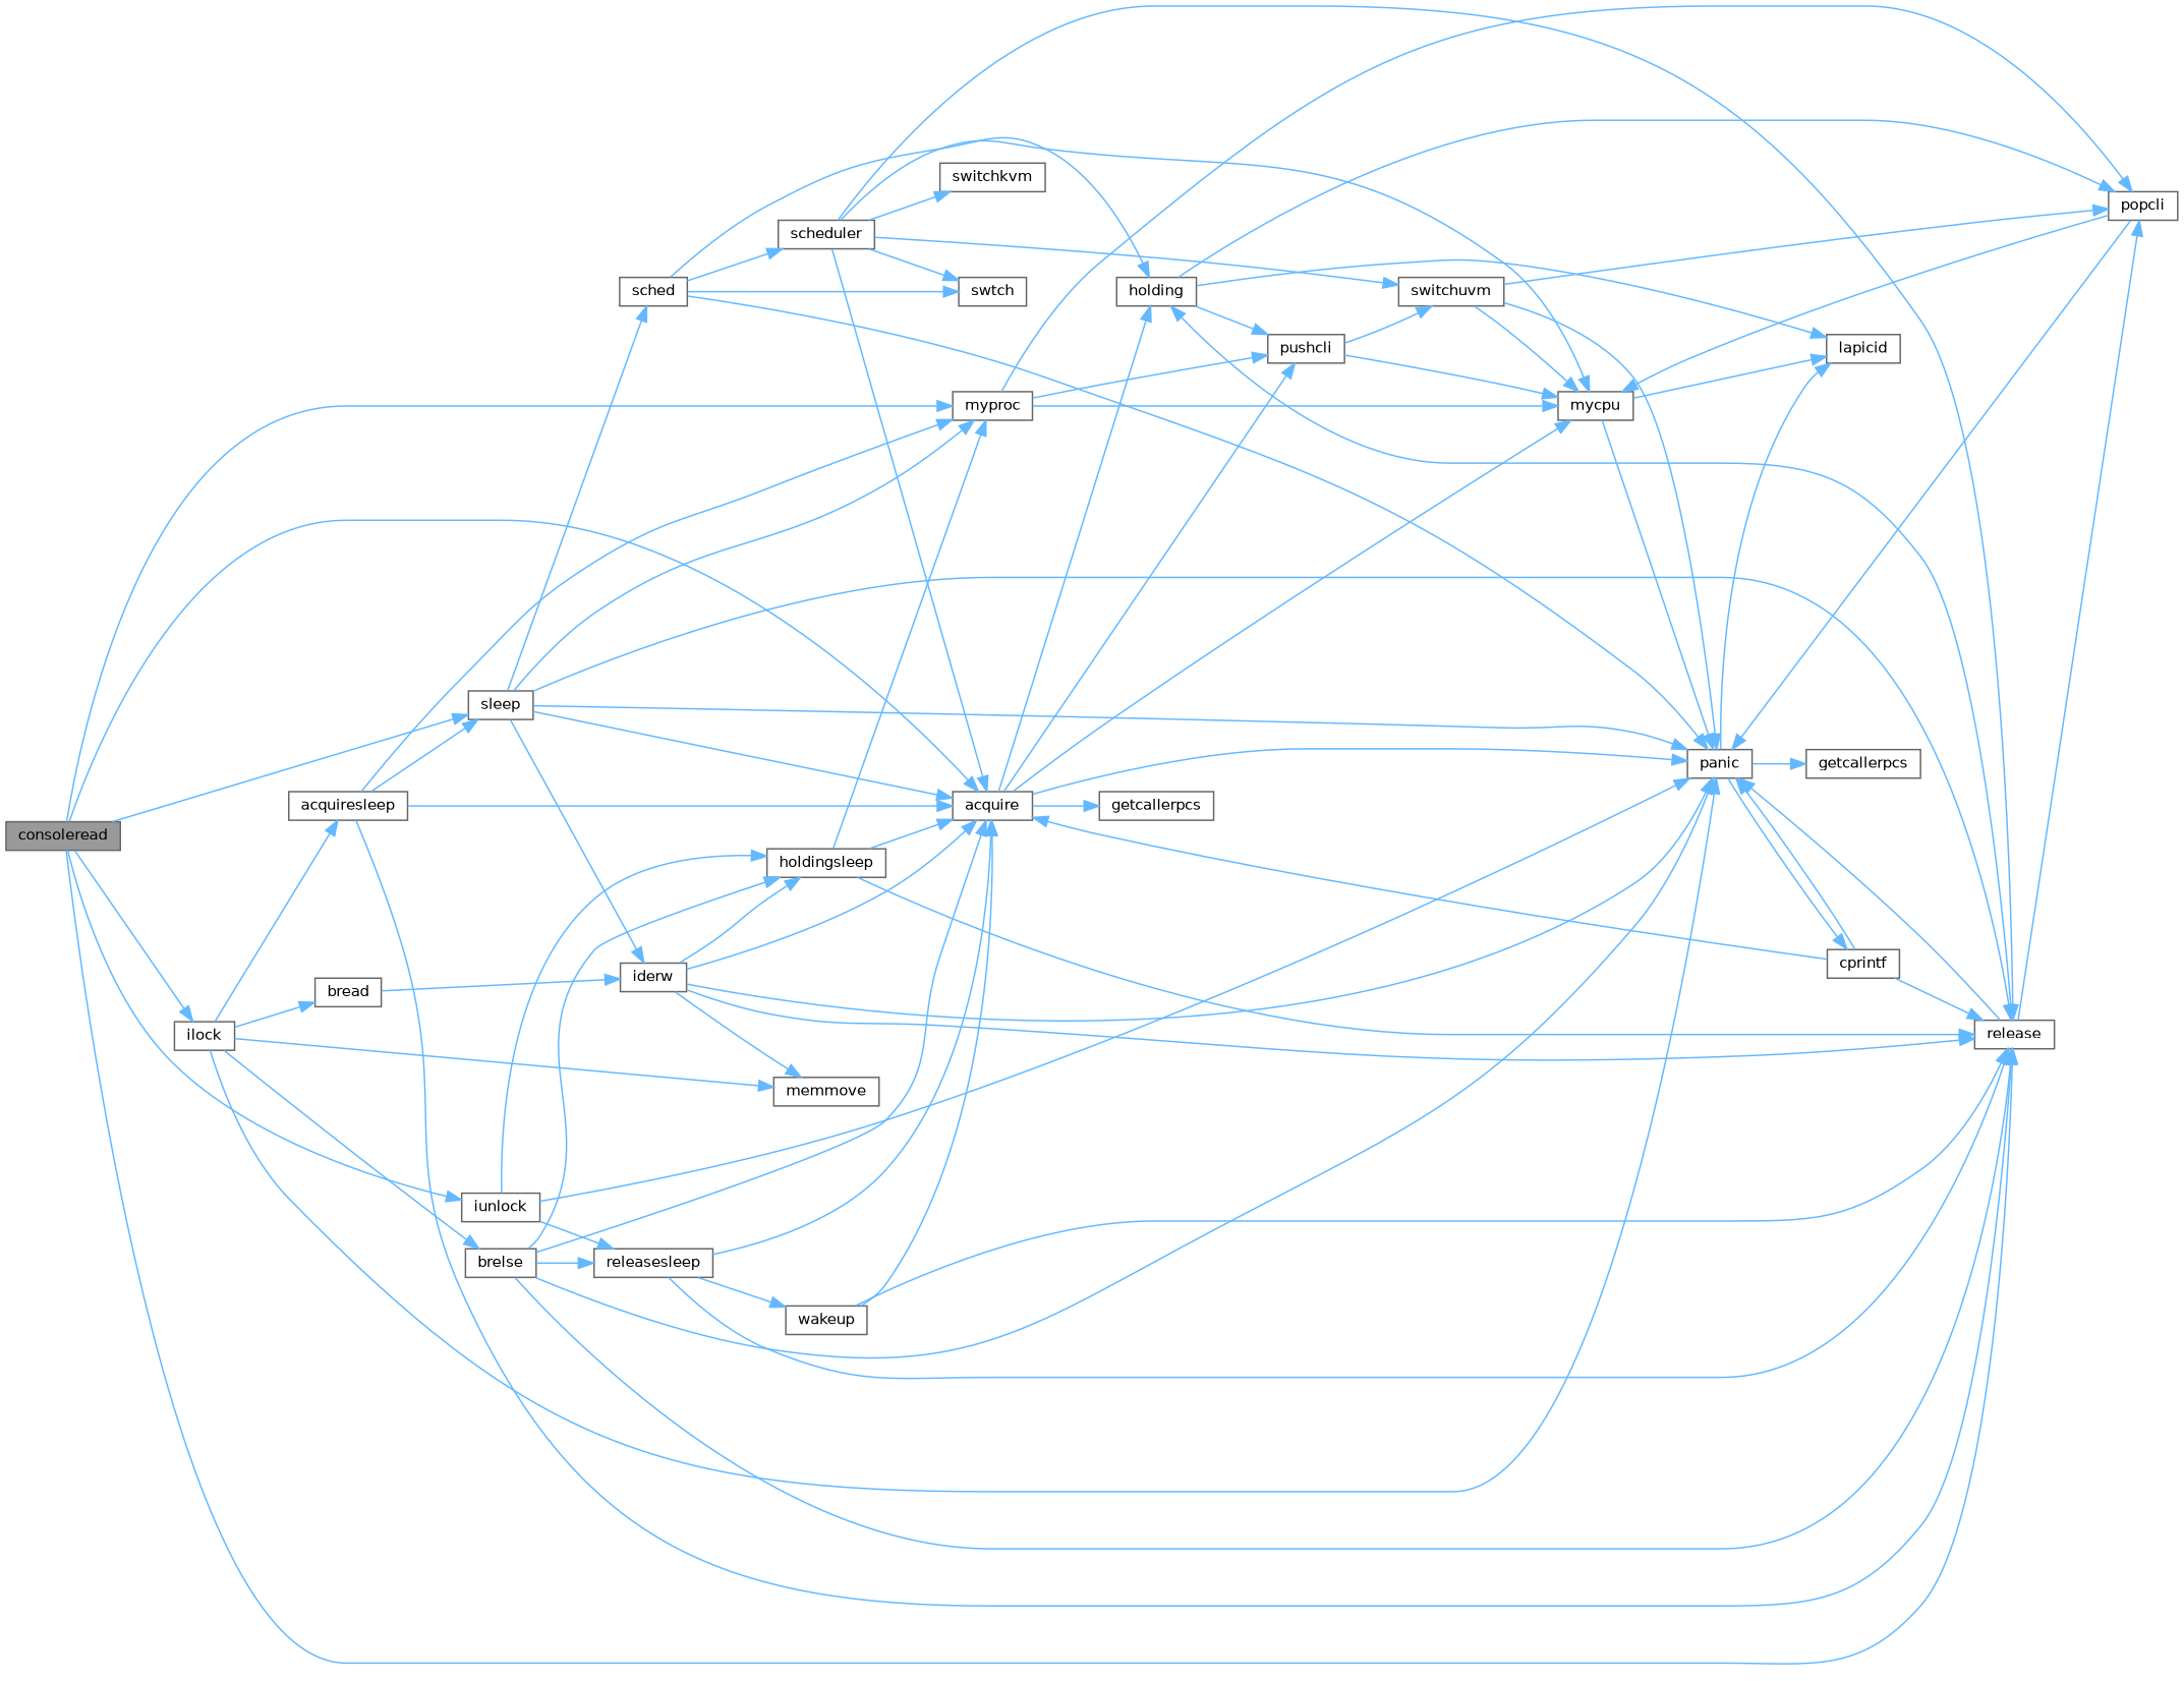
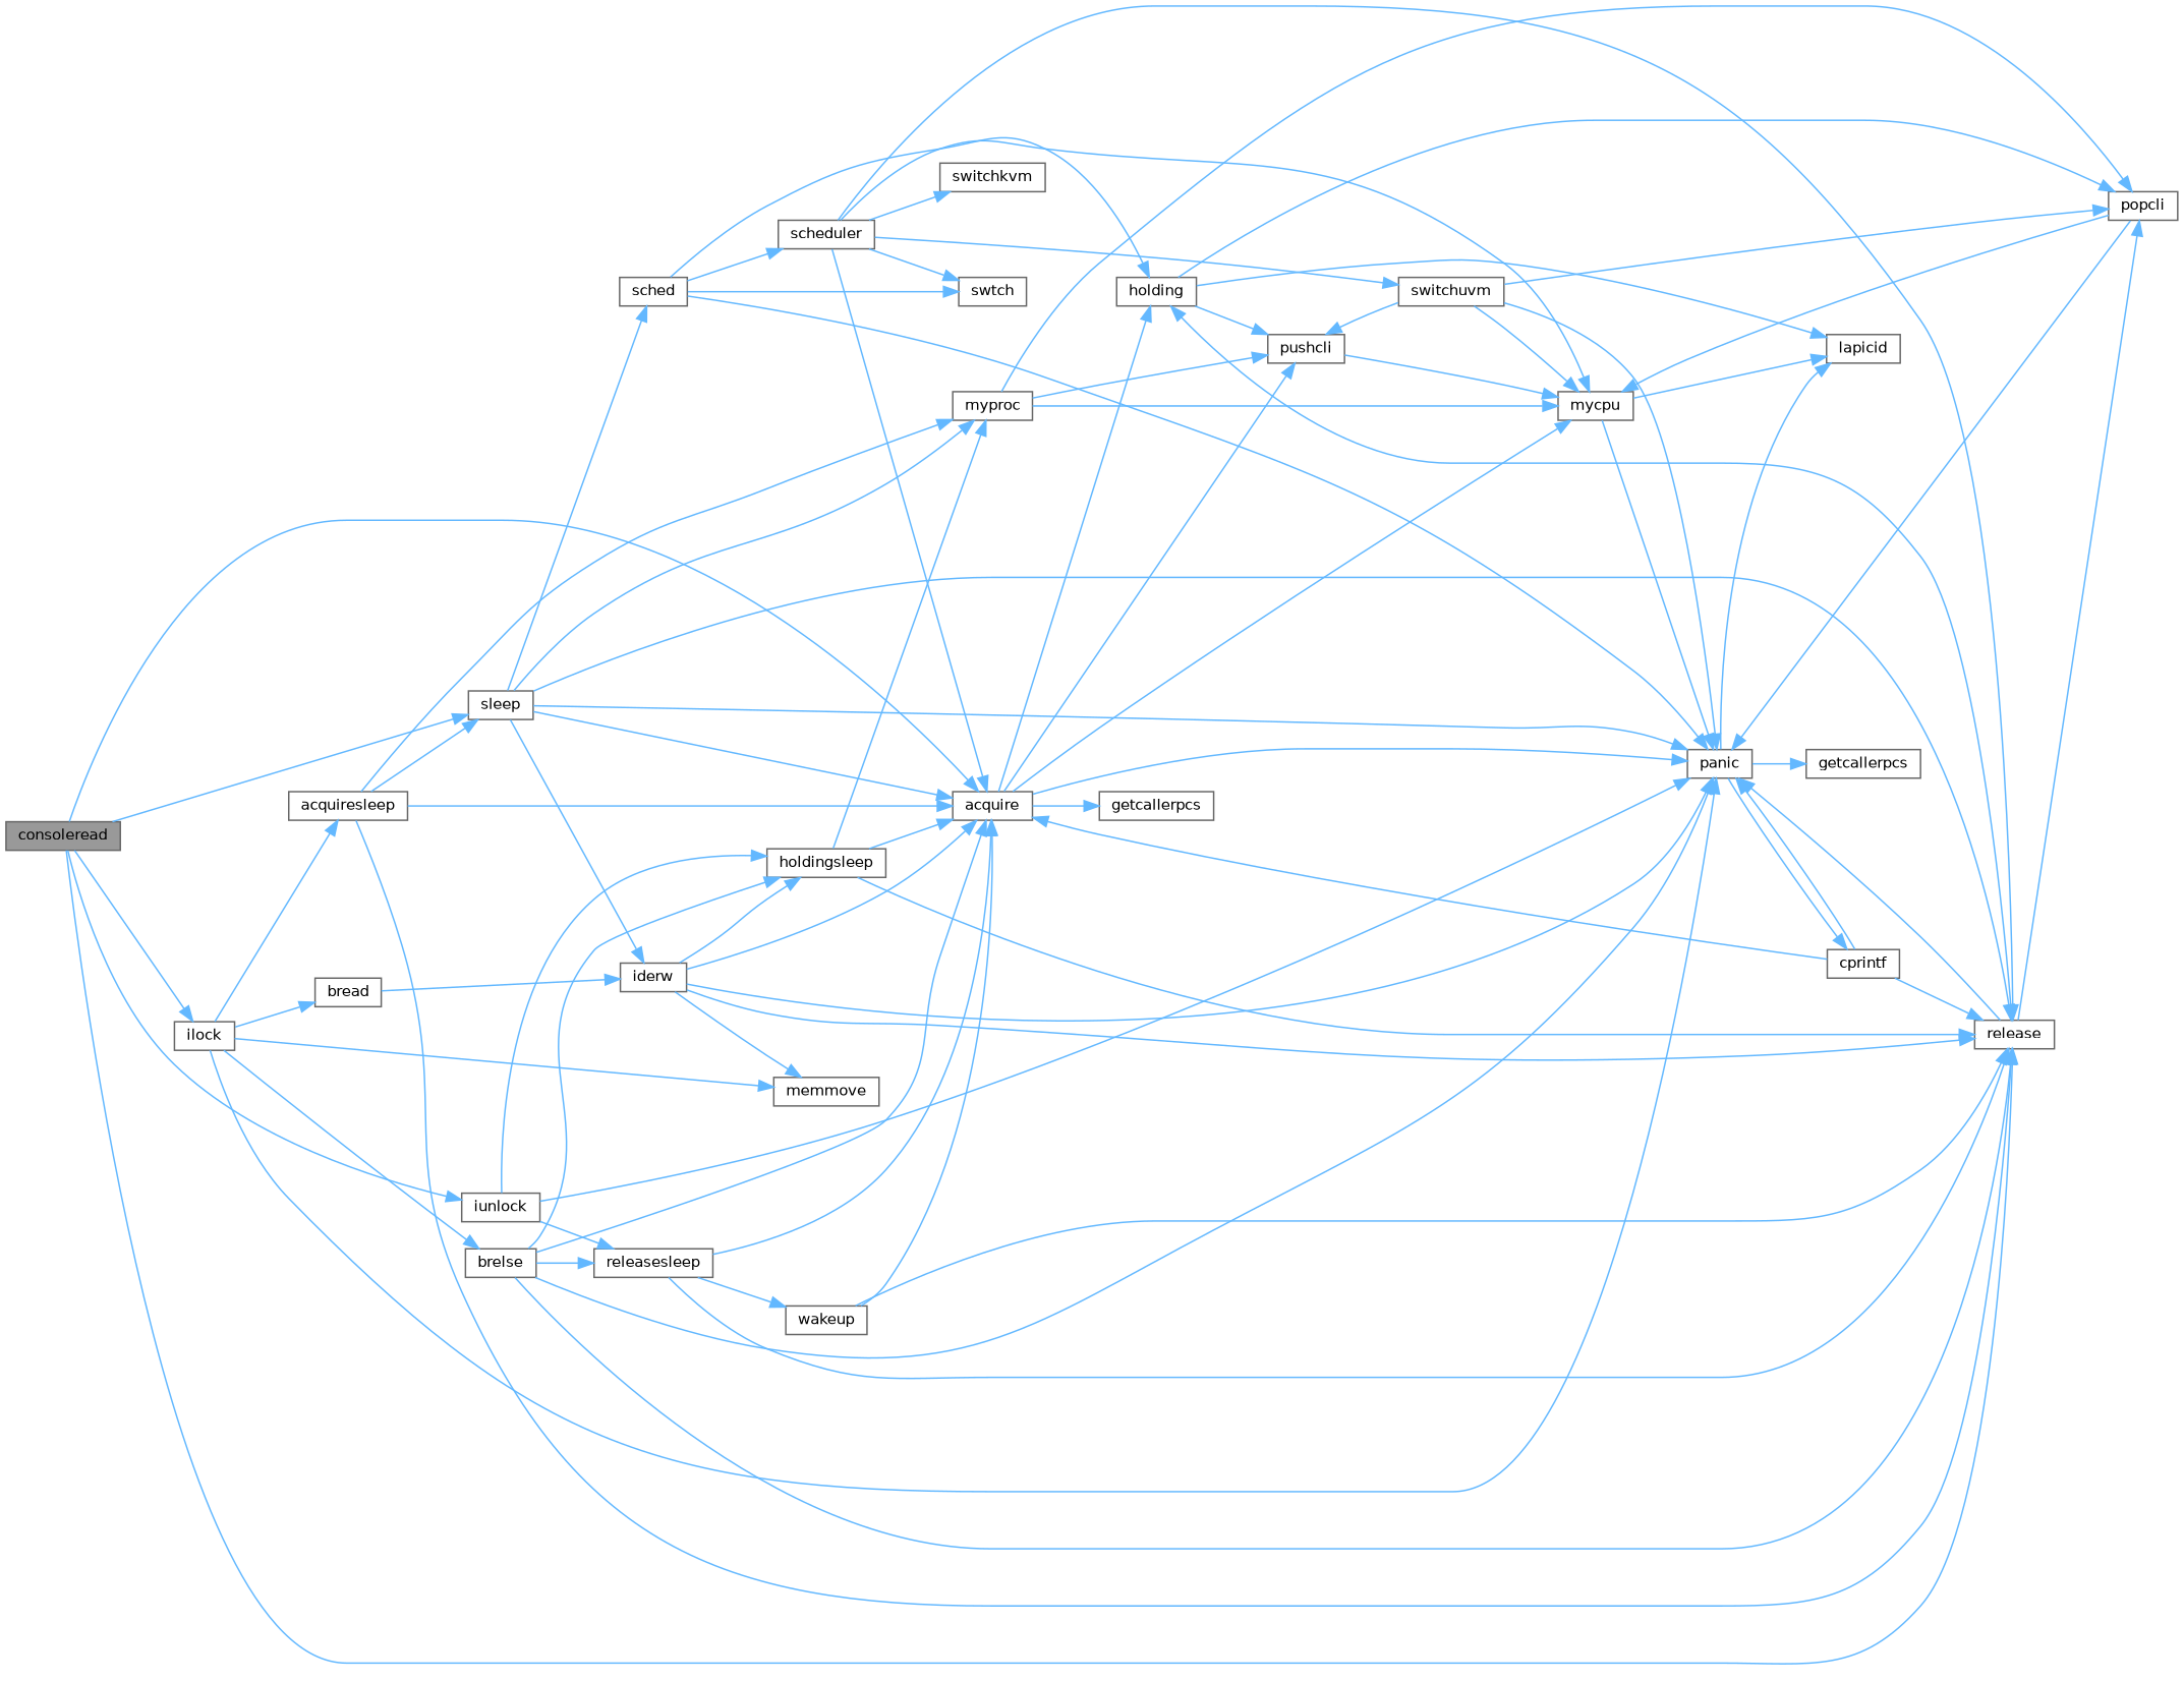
  digraph {
    rankdir=LR
    node [color=grey40 fillcolor=white fontname=Helvetica fontsize=10 shape=box style=filled]
    edge [color=steelblue1 fontname=Helvetica fontsize=10 labelfontname=Helvetica labelfontsize=10 style=solid]
    n1 [color=gray40 fillcolor=grey60 fontcolor=black height=0.2 label=consoleread width=0.4]
    n2 [height=0.2 label=acquire width=0.4]
    n3 [height=0.2 label=release width=0.4]
    n4 [height=0.2 label=ilock width=0.4]
    n5 [height=0.2 label=myproc width=0.4]
    n6 [height=0.2 label=sleep width=0.4]
    n7 [height=0.2 label=iunlock width=0.4]
    n8 [height=0.2 label=getcallerpcs width=0.4]
    n9 [height=0.2 label=holding width=0.4]
    n10 [height=0.2 label=mycpu width=0.4]
    n11 [height=0.2 label=panic width=0.4]
    n12 [height=0.2 label=pushcli width=0.4]
    n13 [height=0.2 label=popcli width=0.4]
    n14 [height=0.2 label=acquiresleep width=0.4]
    n15 [height=0.2 label=bread width=0.4]
    n16 [height=0.2 label=memmove width=0.4]
    n17 [height=0.2 label=brelse width=0.4]
    n18 [height=0.2 label=sched width=0.4]
    n19 [height=0.2 label=iderw width=0.4]
    n20 [height=0.2 label=holdingsleep width=0.4]
    n21 [height=0.2 label=releasesleep width=0.4]
    n22 [height=0.2 label=lapicid width=0.4]
    n23 [height=0.2 label=cprintf width=0.4]
    n24 [height=0.2 label=getcallerpcs width=0.4]
    n25 [height=0.2 label=scheduler width=0.4]
    n26 [height=0.2 label=swtch width=0.4]
    n27 [height=0.2 label=switchkvm width=0.4]
    n28 [height=0.2 label=switchuvm width=0.4]
    n29 [height=0.2 label=wakeup width=0.4]
    n1 -> n2
    n1 -> n3
    n1 -> n4
-   n1 -> n5
    n1 -> n6
    n1 -> n7
    n2 -> n8
    n2 -> n9
    n2 -> n10
    n2 -> n11
    n2 -> n12
    n3 -> n9
    n3 -> n11
    n3 -> n13
    n4 -> n11
    n4 -> n14
    n4 -> n15
    n4 -> n16
    n4 -> n17
    n5 -> n10
    n5 -> n12
    n5 -> n13
    n6 -> n2
    n6 -> n3
    n6 -> n5
    n6 -> n11
    n6 -> n18
    n6 -> n19
    n7 -> n11
    n7 -> n20
    n7 -> n21
    n9 -> n12
    n9 -> n13
    n9 -> n22
    n10 -> n11
    n10 -> n22
    n11 -> n22
    n11 -> n23
    n11 -> n24
    n12 -> n10
    n13 -> n10
    n13 -> n11
    n14 -> n2
    n14 -> n3
    n14 -> n5
    n14 -> n6
    n15 -> n19
    n17 -> n2
    n17 -> n3
    n17 -> n11
    n17 -> n20
    n17 -> n21
    n18 -> n9
    n18 -> n11
    n18 -> n25
    n18 -> n26
    n19 -> n2
    n19 -> n3
    n19 -> n11
    n19 -> n16
    n19 -> n20
    n20 -> n2
    n20 -> n3
    n20 -> n5
    n21 -> n2
    n21 -> n3
    n21 -> n29
    n23 -> n2
    n23 -> n3
    n23 -> n11
    n25 -> n2
    n25 -> n3
    n25 -> n10
    n25 -> n26
    n25 -> n27
    n25 -> n28
    n28 -> n10
    n28 -> n11
-   n12 -> n28
+   n28 -> n12
    n28 -> n13
    n29 -> n2
    n29 -> n3
  }
